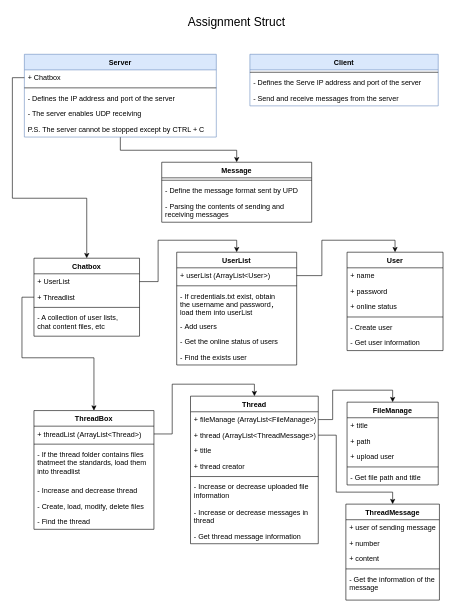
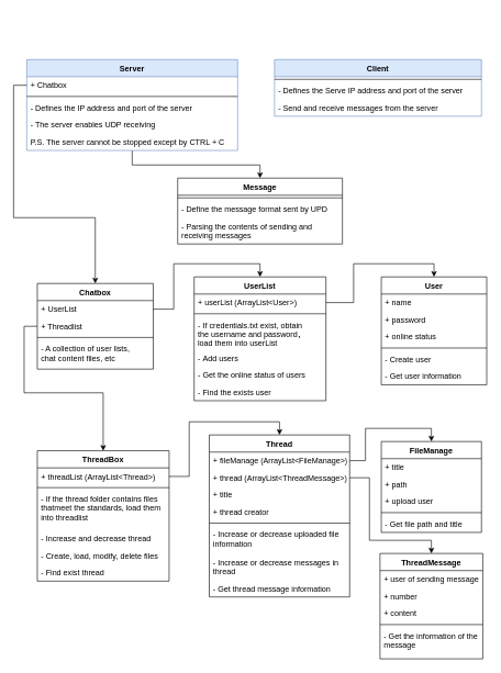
  <mxCell id="0" />
  <mxCell id="1" parent="0" />
  <mxCell id="2" value="" style="edgeStyle=orthogonalEdgeStyle;rounded=0;orthogonalLoop=1;jettySize=auto;html=1;endArrow=classic;endFill=1;entryX=0.5;entryY=0;entryDx=0;entryDy=0;" edge="1" parent="1" source="3" target="60"><mxGeometry relative="1" as="geometry"><mxPoint x="200" y="377" as="targetPoint" /><Array as="points"><mxPoint x="200" y="250" /><mxPoint x="394" y="250" /></Array></mxGeometry></mxCell>
  <mxCell id="3" value="Server" style="swimlane;fontStyle=1;align=center;verticalAlign=top;childLayout=stackLayout;horizontal=1;startSize=26;horizontalStack=0;resizeParent=1;resizeParentMax=0;resizeLast=0;collapsible=1;marginBottom=0;fillColor=#dae8fc;strokeColor=#6c8ebf;" parent="1" vertex="1"><mxGeometry x="40" y="90" width="320" height="138" as="geometry" /></mxCell>
  <mxCell id="4" value="+ Chatbox" style="text;strokeColor=none;fillColor=none;align=left;verticalAlign=top;spacingLeft=4;spacingRight=4;overflow=hidden;rotatable=0;points=[[0,0.5],[1,0.5]];portConstraint=eastwest;" parent="3" vertex="1"><mxGeometry y="26" width="320" height="26" as="geometry" /></mxCell>
  <mxCell id="5" value="" style="line;strokeWidth=1;fillColor=none;align=left;verticalAlign=middle;spacingTop=-1;spacingLeft=3;spacingRight=3;rotatable=0;labelPosition=right;points=[];portConstraint=eastwest;" parent="3" vertex="1"><mxGeometry y="52" width="320" height="8" as="geometry" /></mxCell>
  <mxCell id="6" value="- Defines the IP address and port of the server" style="text;strokeColor=none;fillColor=none;align=left;verticalAlign=top;spacingLeft=4;spacingRight=4;overflow=hidden;rotatable=0;points=[[0,0.5],[1,0.5]];portConstraint=eastwest;" parent="3" vertex="1"><mxGeometry y="60" width="320" height="26" as="geometry" /></mxCell>
  <mxCell id="7" value="- The server enables UDP receiving" style="text;strokeColor=none;fillColor=none;align=left;verticalAlign=top;spacingLeft=4;spacingRight=4;overflow=hidden;rotatable=0;points=[[0,0.5],[1,0.5]];portConstraint=eastwest;" parent="3" vertex="1"><mxGeometry y="86" width="320" height="26" as="geometry" /></mxCell>
  <mxCell id="8" value="P.S. The server cannot be stopped except by CTRL + C" style="text;strokeColor=none;fillColor=none;align=left;verticalAlign=top;spacingLeft=4;spacingRight=4;overflow=hidden;rotatable=0;points=[[0,0.5],[1,0.5]];portConstraint=eastwest;" parent="3" vertex="1"><mxGeometry y="112" width="320" height="26" as="geometry" /></mxCell>
  <mxCell id="9" value="Chatbox" style="swimlane;fontStyle=1;align=center;verticalAlign=top;childLayout=stackLayout;horizontal=1;startSize=26;horizontalStack=0;resizeParent=1;resizeParentMax=0;resizeLast=0;collapsible=1;marginBottom=0;" parent="1" vertex="1"><mxGeometry x="56" y="430" width="176" height="130" as="geometry" /></mxCell>
  <mxCell id="10" value="+ UserList&#10;" style="text;strokeColor=none;fillColor=none;align=left;verticalAlign=top;spacingLeft=4;spacingRight=4;overflow=hidden;rotatable=0;points=[[0,0.5],[1,0.5]];portConstraint=eastwest;" parent="9" vertex="1"><mxGeometry y="26" width="176" height="26" as="geometry" /></mxCell>
  <mxCell id="11" value="+ Threadlist&#10;" style="text;strokeColor=none;fillColor=none;align=left;verticalAlign=top;spacingLeft=4;spacingRight=4;overflow=hidden;rotatable=0;points=[[0,0.5],[1,0.5]];portConstraint=eastwest;" parent="9" vertex="1"><mxGeometry y="52" width="176" height="26" as="geometry" /></mxCell>
  <mxCell id="12" value="" style="line;strokeWidth=1;fillColor=none;align=left;verticalAlign=middle;spacingTop=-1;spacingLeft=3;spacingRight=3;rotatable=0;labelPosition=right;points=[];portConstraint=eastwest;" parent="9" vertex="1"><mxGeometry y="78" width="176" height="8" as="geometry" /></mxCell>
  <mxCell id="13" value="- A collection of user lists, &#10;chat content files, etc" style="text;strokeColor=none;fillColor=none;align=left;verticalAlign=top;spacingLeft=4;spacingRight=4;overflow=hidden;rotatable=0;points=[[0,0.5],[1,0.5]];portConstraint=eastwest;" parent="9" vertex="1"><mxGeometry y="86" width="176" height="44" as="geometry" /></mxCell>
  <mxCell id="14" value="UserList" style="swimlane;fontStyle=1;align=center;verticalAlign=top;childLayout=stackLayout;horizontal=1;startSize=26;horizontalStack=0;resizeParent=1;resizeParentMax=0;resizeLast=0;collapsible=1;marginBottom=0;" parent="1" vertex="1"><mxGeometry x="294" y="420" width="200" height="188" as="geometry" /></mxCell>
  <mxCell id="15" value="+ userList (ArrayList&lt;User&gt;)" style="text;strokeColor=none;fillColor=none;align=left;verticalAlign=top;spacingLeft=4;spacingRight=4;overflow=hidden;rotatable=0;points=[[0,0.5],[1,0.5]];portConstraint=eastwest;" parent="14" vertex="1"><mxGeometry y="26" width="200" height="26" as="geometry" /></mxCell>
  <mxCell id="16" value="" style="line;strokeWidth=1;fillColor=none;align=left;verticalAlign=middle;spacingTop=-1;spacingLeft=3;spacingRight=3;rotatable=0;labelPosition=right;points=[];portConstraint=eastwest;" parent="14" vertex="1"><mxGeometry y="52" width="200" height="8" as="geometry" /></mxCell>
  <mxCell id="17" value="- If credentials.txt exist, obtain &#10;the username and password，&#10;load them into userList" style="text;strokeColor=none;fillColor=none;align=left;verticalAlign=top;spacingLeft=4;spacingRight=4;overflow=hidden;rotatable=0;points=[[0,0.5],[1,0.5]];portConstraint=eastwest;" parent="14" vertex="1"><mxGeometry y="60" width="200" height="50" as="geometry" /></mxCell>
  <mxCell id="18" value="- Add users" style="text;strokeColor=none;fillColor=none;align=left;verticalAlign=top;spacingLeft=4;spacingRight=4;overflow=hidden;rotatable=0;points=[[0,0.5],[1,0.5]];portConstraint=eastwest;" parent="14" vertex="1"><mxGeometry y="110" width="200" height="26" as="geometry" /></mxCell>
  <mxCell id="19" value="- Get the online status of users" style="text;strokeColor=none;fillColor=none;align=left;verticalAlign=top;spacingLeft=4;spacingRight=4;overflow=hidden;rotatable=0;points=[[0,0.5],[1,0.5]];portConstraint=eastwest;" parent="14" vertex="1"><mxGeometry y="136" width="200" height="26" as="geometry" /></mxCell>
  <mxCell id="20" value="- Find the exists user" style="text;strokeColor=none;fillColor=none;align=left;verticalAlign=top;spacingLeft=4;spacingRight=4;overflow=hidden;rotatable=0;points=[[0,0.5],[1,0.5]];portConstraint=eastwest;" parent="14" vertex="1"><mxGeometry y="162" width="200" height="26" as="geometry" /></mxCell>
  <mxCell id="21" value="ThreadBox" style="swimlane;fontStyle=1;align=center;verticalAlign=top;childLayout=stackLayout;horizontal=1;startSize=26;horizontalStack=0;resizeParent=1;resizeParentMax=0;resizeLast=0;collapsible=1;marginBottom=0;" parent="1" vertex="1"><mxGeometry x="56" y="684" width="200" height="198" as="geometry" /></mxCell>
  <mxCell id="22" value="+ threadList (ArrayList&lt;Thread&gt;)" style="text;strokeColor=none;fillColor=none;align=left;verticalAlign=top;spacingLeft=4;spacingRight=4;overflow=hidden;rotatable=0;points=[[0,0.5],[1,0.5]];portConstraint=eastwest;" parent="21" vertex="1"><mxGeometry y="26" width="200" height="26" as="geometry" /></mxCell>
  <mxCell id="23" value="" style="line;strokeWidth=1;fillColor=none;align=left;verticalAlign=middle;spacingTop=-1;spacingLeft=3;spacingRight=3;rotatable=0;labelPosition=right;points=[];portConstraint=eastwest;" parent="21" vertex="1"><mxGeometry y="52" width="200" height="8" as="geometry" /></mxCell>
  <mxCell id="24" value="- If the thread folder contains files &#10;thatmeet the standards, load them &#10;into threadlist" style="text;strokeColor=none;fillColor=none;align=left;verticalAlign=top;spacingLeft=4;spacingRight=4;overflow=hidden;rotatable=0;points=[[0,0.5],[1,0.5]];portConstraint=eastwest;" parent="21" vertex="1"><mxGeometry y="60" width="200" height="60" as="geometry" /></mxCell>
  <mxCell id="25" value="- Increase and decrease thread" style="text;strokeColor=none;fillColor=none;align=left;verticalAlign=top;spacingLeft=4;spacingRight=4;overflow=hidden;rotatable=0;points=[[0,0.5],[1,0.5]];portConstraint=eastwest;" parent="21" vertex="1"><mxGeometry y="120" width="200" height="26" as="geometry" /></mxCell>
  <mxCell id="26" value="- Create, load, modify, delete files" style="text;strokeColor=none;fillColor=none;align=left;verticalAlign=top;spacingLeft=4;spacingRight=4;overflow=hidden;rotatable=0;points=[[0,0.5],[1,0.5]];portConstraint=eastwest;" parent="21" vertex="1"><mxGeometry y="146" width="200" height="26" as="geometry" /></mxCell>
- <mxCell id="27" value="- Find the thread" style="text;strokeColor=none;fillColor=none;align=left;verticalAlign=top;spacingLeft=4;spacingRight=4;overflow=hidden;rotatable=0;points=[[0,0.5],[1,0.5]];portConstraint=eastwest;" parent="21" vertex="1"><mxGeometry y="172" width="200" height="26" as="geometry" /></mxCell>
+ <mxCell id="27" value="- Find exist thread" style="text;strokeColor=none;fillColor=none;align=left;verticalAlign=top;spacingLeft=4;spacingRight=4;overflow=hidden;rotatable=0;points=[[0,0.5],[1,0.5]];portConstraint=eastwest;" parent="21" vertex="1"><mxGeometry y="172" width="200" height="26" as="geometry" /></mxCell>
  <mxCell id="28" value="User" style="swimlane;fontStyle=1;align=center;verticalAlign=top;childLayout=stackLayout;horizontal=1;startSize=26;horizontalStack=0;resizeParent=1;resizeParentMax=0;resizeLast=0;collapsible=1;marginBottom=0;" parent="1" vertex="1"><mxGeometry x="578" y="420" width="160" height="164" as="geometry" /></mxCell>
  <mxCell id="29" value="+ name" style="text;strokeColor=none;fillColor=none;align=left;verticalAlign=top;spacingLeft=4;spacingRight=4;overflow=hidden;rotatable=0;points=[[0,0.5],[1,0.5]];portConstraint=eastwest;" parent="28" vertex="1"><mxGeometry y="26" width="160" height="26" as="geometry" /></mxCell>
  <mxCell id="30" value="+ password" style="text;strokeColor=none;fillColor=none;align=left;verticalAlign=top;spacingLeft=4;spacingRight=4;overflow=hidden;rotatable=0;points=[[0,0.5],[1,0.5]];portConstraint=eastwest;" parent="28" vertex="1"><mxGeometry y="52" width="160" height="26" as="geometry" /></mxCell>
  <mxCell id="31" value="+ online status" style="text;strokeColor=none;fillColor=none;align=left;verticalAlign=top;spacingLeft=4;spacingRight=4;overflow=hidden;rotatable=0;points=[[0,0.5],[1,0.5]];portConstraint=eastwest;" parent="28" vertex="1"><mxGeometry y="78" width="160" height="26" as="geometry" /></mxCell>
  <mxCell id="32" value="" style="line;strokeWidth=1;fillColor=none;align=left;verticalAlign=middle;spacingTop=-1;spacingLeft=3;spacingRight=3;rotatable=0;labelPosition=right;points=[];portConstraint=eastwest;" parent="28" vertex="1"><mxGeometry y="104" width="160" height="8" as="geometry" /></mxCell>
  <mxCell id="33" value="- Create user" style="text;strokeColor=none;fillColor=none;align=left;verticalAlign=top;spacingLeft=4;spacingRight=4;overflow=hidden;rotatable=0;points=[[0,0.5],[1,0.5]];portConstraint=eastwest;" parent="28" vertex="1"><mxGeometry y="112" width="160" height="26" as="geometry" /></mxCell>
  <mxCell id="34" value="- Get user information" style="text;strokeColor=none;fillColor=none;align=left;verticalAlign=top;spacingLeft=4;spacingRight=4;overflow=hidden;rotatable=0;points=[[0,0.5],[1,0.5]];portConstraint=eastwest;" parent="28" vertex="1"><mxGeometry y="138" width="160" height="26" as="geometry" /></mxCell>
  <mxCell id="35" value="Thread" style="swimlane;fontStyle=1;align=center;verticalAlign=top;childLayout=stackLayout;horizontal=1;startSize=26;horizontalStack=0;resizeParent=1;resizeParentMax=0;resizeLast=0;collapsible=1;marginBottom=0;" parent="1" vertex="1"><mxGeometry x="317" y="660" width="213" height="246" as="geometry" /></mxCell>
  <mxCell id="36" value="+ fileManage (ArrayList&lt;FileManage&gt;)" style="text;strokeColor=none;fillColor=none;align=left;verticalAlign=top;spacingLeft=4;spacingRight=4;overflow=hidden;rotatable=0;points=[[0,0.5],[1,0.5]];portConstraint=eastwest;" parent="35" vertex="1"><mxGeometry y="26" width="213" height="26" as="geometry" /></mxCell>
  <mxCell id="37" value="+ thread (ArrayList&lt;ThreadMessage&gt;)" style="text;strokeColor=none;fillColor=none;align=left;verticalAlign=top;spacingLeft=4;spacingRight=4;overflow=hidden;rotatable=0;points=[[0,0.5],[1,0.5]];portConstraint=eastwest;" parent="35" vertex="1"><mxGeometry y="52" width="213" height="26" as="geometry" /></mxCell>
  <mxCell id="38" value="+ title" style="text;strokeColor=none;fillColor=none;align=left;verticalAlign=top;spacingLeft=4;spacingRight=4;overflow=hidden;rotatable=0;points=[[0,0.5],[1,0.5]];portConstraint=eastwest;" parent="35" vertex="1"><mxGeometry y="78" width="213" height="26" as="geometry" /></mxCell>
  <mxCell id="39" value="+ thread creator" style="text;strokeColor=none;fillColor=none;align=left;verticalAlign=top;spacingLeft=4;spacingRight=4;overflow=hidden;rotatable=0;points=[[0,0.5],[1,0.5]];portConstraint=eastwest;" parent="35" vertex="1"><mxGeometry y="104" width="213" height="26" as="geometry" /></mxCell>
  <mxCell id="40" value="" style="line;strokeWidth=1;fillColor=none;align=left;verticalAlign=middle;spacingTop=-1;spacingLeft=3;spacingRight=3;rotatable=0;labelPosition=right;points=[];portConstraint=eastwest;" parent="35" vertex="1"><mxGeometry y="130" width="213" height="8" as="geometry" /></mxCell>
  <mxCell id="41" value="- Increase or decrease uploaded file &#10;information" style="text;strokeColor=none;fillColor=none;align=left;verticalAlign=top;spacingLeft=4;spacingRight=4;overflow=hidden;rotatable=0;points=[[0,0.5],[1,0.5]];portConstraint=eastwest;" parent="35" vertex="1"><mxGeometry y="138" width="213" height="42" as="geometry" /></mxCell>
  <mxCell id="42" value="- Increase or decrease messages in &#10;thread" style="text;strokeColor=none;fillColor=none;align=left;verticalAlign=top;spacingLeft=4;spacingRight=4;overflow=hidden;rotatable=0;points=[[0,0.5],[1,0.5]];portConstraint=eastwest;" parent="35" vertex="1"><mxGeometry y="180" width="213" height="40" as="geometry" /></mxCell>
  <mxCell id="43" value="- Get thread message information" style="text;strokeColor=none;fillColor=none;align=left;verticalAlign=top;spacingLeft=4;spacingRight=4;overflow=hidden;rotatable=0;points=[[0,0.5],[1,0.5]];portConstraint=eastwest;" parent="35" vertex="1"><mxGeometry y="220" width="213" height="26" as="geometry" /></mxCell>
  <mxCell id="44" value="FileManage" style="swimlane;fontStyle=1;align=center;verticalAlign=top;childLayout=stackLayout;horizontal=1;startSize=26;horizontalStack=0;resizeParent=1;resizeParentMax=0;resizeLast=0;collapsible=1;marginBottom=0;" parent="1" vertex="1"><mxGeometry x="578" y="670" width="152" height="138" as="geometry" /></mxCell>
  <mxCell id="45" value="+ title" style="text;strokeColor=none;fillColor=none;align=left;verticalAlign=top;spacingLeft=4;spacingRight=4;overflow=hidden;rotatable=0;points=[[0,0.5],[1,0.5]];portConstraint=eastwest;" parent="44" vertex="1"><mxGeometry y="26" width="152" height="26" as="geometry" /></mxCell>
  <mxCell id="46" value="+ path" style="text;strokeColor=none;fillColor=none;align=left;verticalAlign=top;spacingLeft=4;spacingRight=4;overflow=hidden;rotatable=0;points=[[0,0.5],[1,0.5]];portConstraint=eastwest;" parent="44" vertex="1"><mxGeometry y="52" width="152" height="26" as="geometry" /></mxCell>
  <mxCell id="47" value="+ upload user" style="text;strokeColor=none;fillColor=none;align=left;verticalAlign=top;spacingLeft=4;spacingRight=4;overflow=hidden;rotatable=0;points=[[0,0.5],[1,0.5]];portConstraint=eastwest;" parent="44" vertex="1"><mxGeometry y="78" width="152" height="26" as="geometry" /></mxCell>
  <mxCell id="48" value="" style="line;strokeWidth=1;fillColor=none;align=left;verticalAlign=middle;spacingTop=-1;spacingLeft=3;spacingRight=3;rotatable=0;labelPosition=right;points=[];portConstraint=eastwest;" parent="44" vertex="1"><mxGeometry y="104" width="152" height="8" as="geometry" /></mxCell>
  <mxCell id="49" value="- Get file path and title" style="text;strokeColor=none;fillColor=none;align=left;verticalAlign=top;spacingLeft=4;spacingRight=4;overflow=hidden;rotatable=0;points=[[0,0.5],[1,0.5]];portConstraint=eastwest;" parent="44" vertex="1"><mxGeometry y="112" width="152" height="26" as="geometry" /></mxCell>
  <mxCell id="50" value="ThreadMessage" style="swimlane;fontStyle=1;align=center;verticalAlign=top;childLayout=stackLayout;horizontal=1;startSize=26;horizontalStack=0;resizeParent=1;resizeParentMax=0;resizeLast=0;collapsible=1;marginBottom=0;" parent="1" vertex="1"><mxGeometry x="576" y="840" width="156" height="160" as="geometry" /></mxCell>
  <mxCell id="51" value="+ user of sending message" style="text;strokeColor=none;fillColor=none;align=left;verticalAlign=top;spacingLeft=4;spacingRight=4;overflow=hidden;rotatable=0;points=[[0,0.5],[1,0.5]];portConstraint=eastwest;" parent="50" vertex="1"><mxGeometry y="26" width="156" height="26" as="geometry" /></mxCell>
  <mxCell id="52" value="+ number" style="text;strokeColor=none;fillColor=none;align=left;verticalAlign=top;spacingLeft=4;spacingRight=4;overflow=hidden;rotatable=0;points=[[0,0.5],[1,0.5]];portConstraint=eastwest;" parent="50" vertex="1"><mxGeometry y="52" width="156" height="26" as="geometry" /></mxCell>
  <mxCell id="53" value="+ content" style="text;strokeColor=none;fillColor=none;align=left;verticalAlign=top;spacingLeft=4;spacingRight=4;overflow=hidden;rotatable=0;points=[[0,0.5],[1,0.5]];portConstraint=eastwest;" parent="50" vertex="1"><mxGeometry y="78" width="156" height="26" as="geometry" /></mxCell>
  <mxCell id="54" value="" style="line;strokeWidth=1;fillColor=none;align=left;verticalAlign=middle;spacingTop=-1;spacingLeft=3;spacingRight=3;rotatable=0;labelPosition=right;points=[];portConstraint=eastwest;" parent="50" vertex="1"><mxGeometry y="104" width="156" height="8" as="geometry" /></mxCell>
  <mxCell id="55" value="- Get the information of the  &#10;message" style="text;strokeColor=none;fillColor=none;align=left;verticalAlign=top;spacingLeft=4;spacingRight=4;overflow=hidden;rotatable=0;points=[[0,0.5],[1,0.5]];portConstraint=eastwest;" parent="50" vertex="1"><mxGeometry y="112" width="156" height="48" as="geometry" /></mxCell>
  <mxCell id="56" value="Client" style="swimlane;fontStyle=1;align=center;verticalAlign=top;childLayout=stackLayout;horizontal=1;startSize=26;horizontalStack=0;resizeParent=1;resizeParentMax=0;resizeLast=0;collapsible=1;marginBottom=0;shadow=0;rounded=0;fillColor=#dae8fc;strokeColor=#6c8ebf;" parent="1" vertex="1"><mxGeometry x="416" y="90" width="314" height="86" as="geometry" /></mxCell>
  <mxCell id="57" value="" style="line;strokeWidth=1;fillColor=none;align=left;verticalAlign=middle;spacingTop=-1;spacingLeft=3;spacingRight=3;rotatable=0;labelPosition=right;points=[];portConstraint=eastwest;" parent="56" vertex="1"><mxGeometry y="26" width="314" height="8" as="geometry" /></mxCell>
  <mxCell id="58" value="- Defines the Serve IP address and port of the server" style="text;strokeColor=none;fillColor=none;align=left;verticalAlign=top;spacingLeft=4;spacingRight=4;overflow=hidden;rotatable=0;points=[[0,0.5],[1,0.5]];portConstraint=eastwest;" parent="56" vertex="1"><mxGeometry y="34" width="314" height="26" as="geometry" /></mxCell>
  <mxCell id="59" value="- Send and receive messages from the server" style="text;strokeColor=none;fillColor=none;align=left;verticalAlign=top;spacingLeft=4;spacingRight=4;overflow=hidden;rotatable=0;points=[[0,0.5],[1,0.5]];portConstraint=eastwest;" parent="56" vertex="1"><mxGeometry y="60" width="314" height="26" as="geometry" /></mxCell>
  <mxCell id="60" value="Message" style="swimlane;fontStyle=1;align=center;verticalAlign=top;childLayout=stackLayout;horizontal=1;startSize=26;horizontalStack=0;resizeParent=1;resizeParentMax=0;resizeLast=0;collapsible=1;marginBottom=0;" parent="1" vertex="1"><mxGeometry x="269" y="270" width="250" height="100" as="geometry" /></mxCell>
  <mxCell id="61" value="" style="line;strokeWidth=1;fillColor=none;align=left;verticalAlign=middle;spacingTop=-1;spacingLeft=3;spacingRight=3;rotatable=0;labelPosition=right;points=[];portConstraint=eastwest;" parent="60" vertex="1"><mxGeometry y="26" width="250" height="8" as="geometry" /></mxCell>
  <mxCell id="62" value="- Define the message format sent by UPD" style="text;strokeColor=none;fillColor=none;align=left;verticalAlign=top;spacingLeft=4;spacingRight=4;overflow=hidden;rotatable=0;points=[[0,0.5],[1,0.5]];portConstraint=eastwest;" parent="60" vertex="1"><mxGeometry y="34" width="250" height="26" as="geometry" /></mxCell>
  <mxCell id="63" value="- Parsing the contents of sending and &#10;receiving messages" style="text;strokeColor=none;fillColor=none;align=left;verticalAlign=top;spacingLeft=4;spacingRight=4;overflow=hidden;rotatable=0;points=[[0,0.5],[1,0.5]];portConstraint=eastwest;" parent="60" vertex="1"><mxGeometry y="60" width="250" height="40" as="geometry" /></mxCell>
  <mxCell id="64" style="edgeStyle=orthogonalEdgeStyle;rounded=0;orthogonalLoop=1;jettySize=auto;html=1;exitX=0;exitY=0.5;exitDx=0;exitDy=0;entryX=0.5;entryY=0;entryDx=0;entryDy=0;endArrow=classic;endFill=1;" edge="1" parent="1" source="4" target="9"><mxGeometry relative="1" as="geometry"><Array as="points"><mxPoint x="20" y="129" /><mxPoint x="20" y="330" /><mxPoint x="144" y="330" /></Array></mxGeometry></mxCell>
  <mxCell id="65" style="edgeStyle=orthogonalEdgeStyle;rounded=0;orthogonalLoop=1;jettySize=auto;html=1;exitX=1;exitY=0.5;exitDx=0;exitDy=0;entryX=0.5;entryY=0;entryDx=0;entryDy=0;endArrow=classic;endFill=1;" edge="1" parent="1" source="10" target="14"><mxGeometry relative="1" as="geometry" /></mxCell>
  <mxCell id="66" style="edgeStyle=orthogonalEdgeStyle;rounded=0;orthogonalLoop=1;jettySize=auto;html=1;exitX=1;exitY=0.5;exitDx=0;exitDy=0;entryX=0.5;entryY=0;entryDx=0;entryDy=0;endArrow=classic;endFill=1;" edge="1" parent="1" source="15" target="28"><mxGeometry relative="1" as="geometry" /></mxCell>
  <mxCell id="67" style="edgeStyle=orthogonalEdgeStyle;rounded=0;orthogonalLoop=1;jettySize=auto;html=1;exitX=0;exitY=0.5;exitDx=0;exitDy=0;entryX=0.5;entryY=0;entryDx=0;entryDy=0;endArrow=classic;endFill=1;" edge="1" parent="1" source="11" target="21"><mxGeometry relative="1" as="geometry" /></mxCell>
  <mxCell id="68" style="edgeStyle=orthogonalEdgeStyle;rounded=0;orthogonalLoop=1;jettySize=auto;html=1;exitX=1;exitY=0.5;exitDx=0;exitDy=0;entryX=0.5;entryY=0;entryDx=0;entryDy=0;endArrow=classic;endFill=1;" edge="1" parent="1" source="22" target="35"><mxGeometry relative="1" as="geometry" /></mxCell>
  <mxCell id="69" style="edgeStyle=orthogonalEdgeStyle;rounded=0;orthogonalLoop=1;jettySize=auto;html=1;exitX=1;exitY=0.5;exitDx=0;exitDy=0;entryX=0.5;entryY=0;entryDx=0;entryDy=0;endArrow=classic;endFill=1;" edge="1" parent="1" source="36" target="44"><mxGeometry relative="1" as="geometry" /></mxCell>
  <mxCell id="70" style="edgeStyle=orthogonalEdgeStyle;rounded=0;orthogonalLoop=1;jettySize=auto;html=1;exitX=1;exitY=0.5;exitDx=0;exitDy=0;entryX=0.5;entryY=0;entryDx=0;entryDy=0;endArrow=classic;endFill=1;" edge="1" parent="1" source="37" target="50"><mxGeometry relative="1" as="geometry"><Array as="points"><mxPoint x="560" y="725" /><mxPoint x="560" y="820" /><mxPoint x="654" y="820" /></Array></mxGeometry></mxCell>
- <mxCell id="71" value="&lt;font style=&quot;font-size: 20px&quot;&gt;Assignment Struct&lt;/font&gt;" style="text;html=1;strokeColor=none;fillColor=none;align=center;verticalAlign=middle;whiteSpace=wrap;rounded=0;" vertex="1" parent="1"><mxGeometry x="294" y="20" width="200" height="30" as="geometry" /></mxCell>
